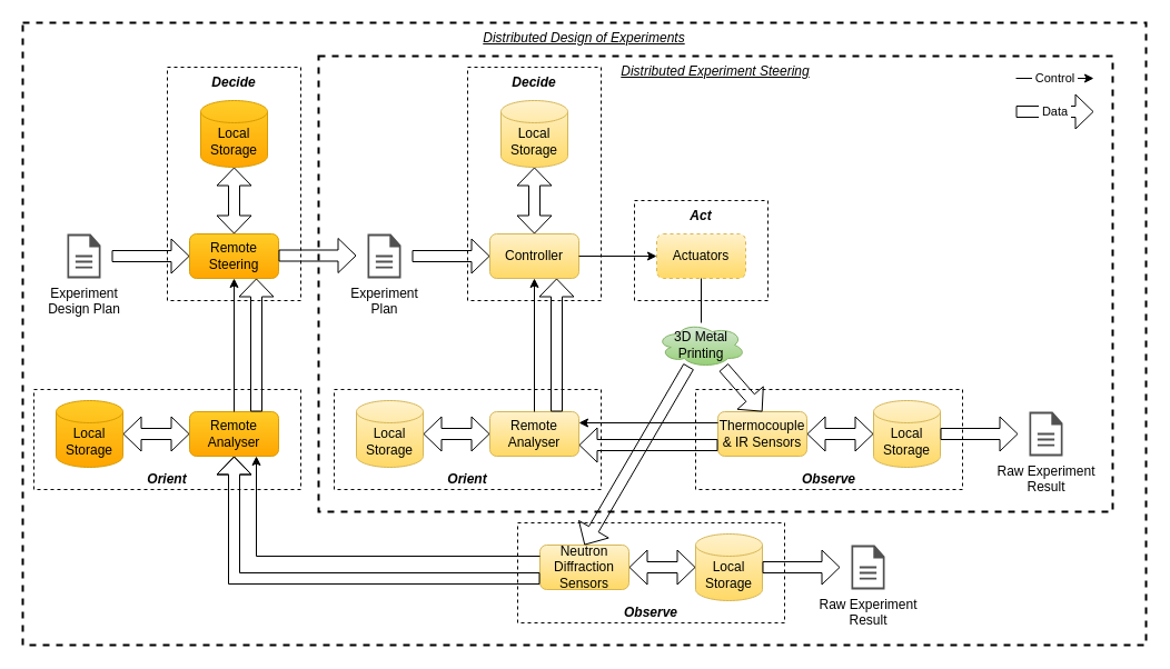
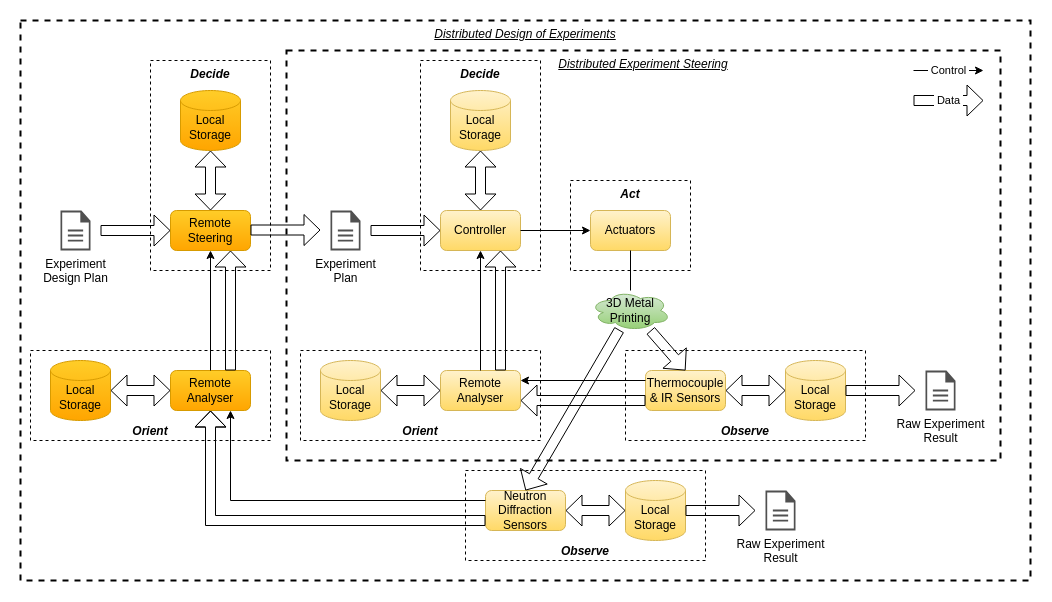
  <mxCell id="0" />
  <mxCell id="1" parent="0" />
  <mxCell id="2" value="&lt;i style=&quot;&quot;&gt;&lt;u style=&quot;&quot;&gt;Distributed Design of Experiments&lt;/u&gt;&lt;/i&gt;" style="rounded=0;whiteSpace=wrap;html=1;dashed=1;fillColor=none;verticalAlign=top;strokeWidth=2;" parent="1" vertex="1"><mxGeometry x="20" y="20" width="1010" height="560" as="geometry" /></mxCell>
  <mxCell id="3" value="&lt;i style=&quot;&quot;&gt;&lt;u&gt;Distributed Experiment Steering&lt;/u&gt;&lt;/i&gt;" style="rounded=0;whiteSpace=wrap;html=1;dashed=1;fillColor=none;verticalAlign=top;strokeWidth=2;" parent="1" vertex="1"><mxGeometry x="286" y="50" width="714" height="410" as="geometry" /></mxCell>
  <mxCell id="4" value="&lt;i&gt;&lt;b&gt;Orient&lt;/b&gt;&lt;/i&gt;" style="rounded=0;whiteSpace=wrap;html=1;dashed=1;fillColor=none;verticalAlign=bottom;" parent="1" vertex="1"><mxGeometry x="300" y="350" width="240" height="90" as="geometry" /></mxCell>
  <mxCell id="5" value="&lt;b&gt;&lt;i&gt;Decide&lt;/i&gt;&lt;/b&gt;" style="rounded=0;whiteSpace=wrap;html=1;dashed=1;fillColor=none;verticalAlign=top;" parent="1" vertex="1"><mxGeometry x="420" y="60" width="120" height="210" as="geometry" /></mxCell>
  <mxCell id="6" value="&lt;b&gt;&lt;i&gt;Act&lt;/i&gt;&lt;/b&gt;" style="rounded=0;whiteSpace=wrap;html=1;dashed=1;fillColor=none;verticalAlign=top;" parent="1" vertex="1"><mxGeometry x="570" y="180" width="120" height="90" as="geometry" /></mxCell>
  <mxCell id="7" value="&lt;i&gt;&lt;b&gt;Observe&lt;/b&gt;&lt;/i&gt;" style="rounded=0;whiteSpace=wrap;html=1;dashed=1;fillColor=none;verticalAlign=bottom;" parent="1" vertex="1"><mxGeometry x="625" y="350" width="240" height="90" as="geometry" /></mxCell>
  <mxCell id="8" value="Experiment&lt;br&gt;Plan" style="sketch=0;pointerEvents=1;shadow=0;dashed=0;html=1;strokeColor=none;fillColor=#505050;labelPosition=center;verticalLabelPosition=bottom;verticalAlign=top;outlineConnect=0;align=center;shape=mxgraph.office.concepts.document;" parent="1" vertex="1"><mxGeometry x="330" y="210" width="30" height="40" as="geometry" /></mxCell>
  <mxCell id="9" value="Controller" style="rounded=1;whiteSpace=wrap;html=1;fillColor=#fff2cc;gradientColor=#ffd966;strokeColor=#d6b656;" parent="1" vertex="1"><mxGeometry x="440" y="210" width="80" height="40" as="geometry" /></mxCell>
  <mxCell id="10" value="" style="endArrow=classic;html=1;rounded=0;exitX=1;exitY=0.5;exitDx=0;exitDy=0;entryX=0;entryY=0.5;entryDx=0;entryDy=0;" parent="1" source="9" target="13" edge="1"><mxGeometry width="50" height="50" relative="1" as="geometry"><mxPoint x="500" y="440" as="sourcePoint" /><mxPoint x="510" y="260" as="targetPoint" /></mxGeometry></mxCell>
  <mxCell id="11" value="3D Metal Printing" style="ellipse;shape=cloud;whiteSpace=wrap;html=1;fillColor=#d5e8d4;gradientColor=#97d077;strokeColor=#82b366;" parent="1" vertex="1"><mxGeometry x="590" y="290" width="80" height="40" as="geometry" /></mxCell>
  <mxCell id="12" value="Thermocouple&lt;br&gt;&amp;amp; IR Sensors" style="rounded=1;whiteSpace=wrap;html=1;fillColor=#fff2cc;gradientColor=#ffd966;strokeColor=#d6b656;" parent="1" vertex="1"><mxGeometry x="645" y="370" width="80" height="40" as="geometry" /></mxCell>
- <mxCell id="13" value="Actuators" style="rounded=1;whiteSpace=wrap;html=1;fillColor=#fff2cc;gradientColor=#ffd966;strokeColor=#d6b656;dashed=1;" parent="1" vertex="1"><mxGeometry x="590" y="210" width="80" height="40" as="geometry" /></mxCell>
+ <mxCell id="13" value="Actuators" style="rounded=1;whiteSpace=wrap;html=1;fillColor=#fff2cc;gradientColor=#ffd966;strokeColor=#d6b656;" parent="1" vertex="1"><mxGeometry x="590" y="210" width="80" height="40" as="geometry" /></mxCell>
  <mxCell id="14" value="" style="endArrow=none;html=1;rounded=0;exitX=0.5;exitY=1;exitDx=0;exitDy=0;entryX=0.5;entryY=0;entryDx=0;entryDy=0;" parent="1" source="13" target="11" edge="1"><mxGeometry width="50" height="50" relative="1" as="geometry"><mxPoint x="510" y="490" as="sourcePoint" /><mxPoint x="760" y="280" as="targetPoint" /></mxGeometry></mxCell>
  <mxCell id="15" value="Remote&lt;br&gt;Analyser" style="rounded=1;whiteSpace=wrap;html=1;fillColor=#fff2cc;gradientColor=#ffd966;strokeColor=#d6b656;" parent="1" vertex="1"><mxGeometry x="440" y="370" width="80" height="40" as="geometry" /></mxCell>
  <mxCell id="16" value="" style="endArrow=classic;html=1;rounded=0;exitX=0;exitY=0.25;exitDx=0;exitDy=0;entryX=1;entryY=0.25;entryDx=0;entryDy=0;" parent="1" source="12" target="15" edge="1"><mxGeometry width="50" height="50" relative="1" as="geometry"><mxPoint x="520" y="500" as="sourcePoint" /><mxPoint x="570" y="450" as="targetPoint" /></mxGeometry></mxCell>
  <mxCell id="17" value="" style="endArrow=classic;html=1;rounded=0;exitX=0.5;exitY=0;exitDx=0;exitDy=0;entryX=0.5;entryY=1;entryDx=0;entryDy=0;" parent="1" source="15" target="9" edge="1"><mxGeometry width="50" height="50" relative="1" as="geometry"><mxPoint x="520" y="500" as="sourcePoint" /><mxPoint x="570" y="450" as="targetPoint" /></mxGeometry></mxCell>
  <mxCell id="18" value="&lt;br&gt;Local&lt;br&gt;Storage" style="strokeWidth=1;html=1;shape=mxgraph.flowchart.database;whiteSpace=wrap;labelBackgroundColor=none;fillColor=#fff2cc;gradientColor=#ffd966;strokeColor=#d6b656;" parent="1" vertex="1"><mxGeometry x="785" y="360" width="60" height="60" as="geometry" /></mxCell>
  <mxCell id="19" value="" style="shape=flexArrow;endArrow=classic;html=1;rounded=0;exitX=1;exitY=0.5;exitDx=0;exitDy=0;endSize=5;startSize=5;startArrow=block;" parent="1" source="12" target="18" edge="1"><mxGeometry width="50" height="50" relative="1" as="geometry"><mxPoint x="505" y="480" as="sourcePoint" /><mxPoint x="785" y="440" as="targetPoint" /></mxGeometry></mxCell>
  <mxCell id="20" value="" style="shape=flexArrow;endArrow=classic;html=1;rounded=0;entryX=1;entryY=0.5;entryDx=0;entryDy=0;startArrow=block;startSize=5;endSize=5;entryPerimeter=0;" parent="1" source="15" target="23" edge="1"><mxGeometry width="50" height="50" relative="1" as="geometry"><mxPoint x="600" y="360" as="sourcePoint" /><mxPoint x="670" y="360" as="targetPoint" /></mxGeometry></mxCell>
  <mxCell id="21" value="" style="shape=flexArrow;endArrow=classic;html=1;rounded=0;entryX=0.5;entryY=0;entryDx=0;entryDy=0;endSize=5;startSize=5;" parent="1" target="12" edge="1"><mxGeometry width="50" height="50" relative="1" as="geometry"><mxPoint x="650" y="330" as="sourcePoint" /><mxPoint x="600" y="341" as="targetPoint" /></mxGeometry></mxCell>
  <mxCell id="22" value="" style="shape=flexArrow;endArrow=classic;html=1;rounded=0;endSize=5;startSize=5;entryX=0;entryY=0.5;entryDx=0;entryDy=0;" parent="1" target="9" edge="1"><mxGeometry width="50" height="50" relative="1" as="geometry"><mxPoint x="370" y="230" as="sourcePoint" /><mxPoint x="820" y="330" as="targetPoint" /></mxGeometry></mxCell>
  <mxCell id="23" value="&lt;br&gt;Local&lt;br&gt;Storage" style="strokeWidth=1;html=1;shape=mxgraph.flowchart.database;whiteSpace=wrap;labelBackgroundColor=none;fillColor=#fff2cc;gradientColor=#ffd966;strokeColor=#d6b656;" parent="1" vertex="1"><mxGeometry x="320" y="360" width="60" height="60" as="geometry" /></mxCell>
  <mxCell id="24" value="&lt;br&gt;Local&lt;br&gt;Storage" style="strokeWidth=1;html=1;shape=mxgraph.flowchart.database;whiteSpace=wrap;labelBackgroundColor=none;fillColor=#fff2cc;gradientColor=#ffd966;strokeColor=#d6b656;" parent="1" vertex="1"><mxGeometry x="450" y="90" width="60" height="60" as="geometry" /></mxCell>
  <mxCell id="25" value="" style="shape=flexArrow;endArrow=classic;html=1;rounded=0;startArrow=block;startSize=5;endSize=5;" parent="1" source="24" target="9" edge="1"><mxGeometry width="50" height="50" relative="1" as="geometry"><mxPoint x="490" y="420" as="sourcePoint" /><mxPoint x="490" y="460" as="targetPoint" /></mxGeometry></mxCell>
  <mxCell id="26" value="" style="shape=flexArrow;endArrow=classic;html=1;rounded=0;endSize=5;startSize=5;entryX=1;entryY=0.75;entryDx=0;entryDy=0;exitX=0;exitY=0.75;exitDx=0;exitDy=0;" parent="1" source="12" target="15" edge="1"><mxGeometry width="50" height="50" relative="1" as="geometry"><mxPoint x="720" y="500" as="sourcePoint" /><mxPoint x="500" y="540" as="targetPoint" /></mxGeometry></mxCell>
  <mxCell id="27" value="" style="shape=flexArrow;endArrow=classic;html=1;rounded=0;endSize=5;startSize=5;entryX=0.75;entryY=1;entryDx=0;entryDy=0;exitX=0.75;exitY=0;exitDx=0;exitDy=0;" parent="1" source="15" target="9" edge="1"><mxGeometry width="50" height="50" relative="1" as="geometry"><mxPoint x="670" y="420" as="sourcePoint" /><mxPoint x="530" y="420" as="targetPoint" /></mxGeometry></mxCell>
  <mxCell id="28" value="Raw Experiment&lt;br&gt;Result" style="sketch=0;pointerEvents=1;shadow=0;dashed=0;html=1;strokeColor=none;fillColor=#505050;labelPosition=center;verticalLabelPosition=bottom;verticalAlign=top;outlineConnect=0;align=center;shape=mxgraph.office.concepts.document;" parent="1" vertex="1"><mxGeometry x="925" y="370" width="30" height="40" as="geometry" /></mxCell>
  <mxCell id="29" value="" style="shape=flexArrow;endArrow=classic;html=1;rounded=0;endSize=5;startSize=5;exitX=1;exitY=0.5;exitDx=0;exitDy=0;exitPerimeter=0;" parent="1" source="18" edge="1"><mxGeometry width="50" height="50" relative="1" as="geometry"><mxPoint x="945" y="240" as="sourcePoint" /><mxPoint x="915" y="390" as="targetPoint" /></mxGeometry></mxCell>
  <mxCell id="30" value="&amp;nbsp;Control&amp;nbsp;" style="endArrow=classic;html=1;rounded=0;entryX=0;entryY=0.5;entryDx=0;entryDy=0;" parent="1" edge="1"><mxGeometry width="50" height="50" relative="1" as="geometry"><mxPoint x="913" y="70" as="sourcePoint" /><mxPoint x="983" y="70" as="targetPoint" /></mxGeometry></mxCell>
  <mxCell id="31" value="&amp;nbsp;Data&amp;nbsp;" style="shape=flexArrow;endArrow=classic;html=1;rounded=0;endSize=5;startSize=5;" parent="1" edge="1"><mxGeometry width="50" height="50" relative="1" as="geometry"><mxPoint x="913" y="100" as="sourcePoint" /><mxPoint x="983" y="100" as="targetPoint" /></mxGeometry></mxCell>
  <mxCell id="32" value="&lt;i&gt;&lt;b&gt;Orient&lt;/b&gt;&lt;/i&gt;" style="rounded=0;whiteSpace=wrap;html=1;dashed=1;fillColor=none;verticalAlign=bottom;" parent="1" vertex="1"><mxGeometry x="30" y="350" width="240" height="90" as="geometry" /></mxCell>
  <mxCell id="33" value="&lt;b&gt;&lt;i&gt;Decide&lt;/i&gt;&lt;/b&gt;" style="rounded=0;whiteSpace=wrap;html=1;dashed=1;fillColor=none;verticalAlign=top;" parent="1" vertex="1"><mxGeometry x="150" y="60" width="120" height="210" as="geometry" /></mxCell>
  <mxCell id="34" value="Experiment&lt;br&gt;Design Plan" style="sketch=0;pointerEvents=1;shadow=0;dashed=0;html=1;strokeColor=none;fillColor=#505050;labelPosition=center;verticalLabelPosition=bottom;verticalAlign=top;outlineConnect=0;align=center;shape=mxgraph.office.concepts.document;" parent="1" vertex="1"><mxGeometry x="60" y="210" width="30" height="40" as="geometry" /></mxCell>
  <mxCell id="35" value="Remote&lt;br&gt;Steering" style="rounded=1;whiteSpace=wrap;html=1;fillColor=#ffcd28;gradientColor=#ffa500;strokeColor=#d79b00;" parent="1" vertex="1"><mxGeometry x="170" y="210" width="80" height="40" as="geometry" /></mxCell>
  <mxCell id="36" value="Remote&lt;br&gt;Analyser" style="rounded=1;whiteSpace=wrap;html=1;fillColor=#ffcd28;gradientColor=#ffa500;strokeColor=#d79b00;" parent="1" vertex="1"><mxGeometry x="170" y="370" width="80" height="40" as="geometry" /></mxCell>
  <mxCell id="37" value="" style="endArrow=classic;html=1;rounded=0;exitX=0.5;exitY=0;exitDx=0;exitDy=0;entryX=0.5;entryY=1;entryDx=0;entryDy=0;" parent="1" source="36" target="35" edge="1"><mxGeometry width="50" height="50" relative="1" as="geometry"><mxPoint x="250" y="500" as="sourcePoint" /><mxPoint x="300" y="450" as="targetPoint" /></mxGeometry></mxCell>
  <mxCell id="38" value="" style="shape=flexArrow;endArrow=classic;html=1;rounded=0;entryX=1;entryY=0.5;entryDx=0;entryDy=0;startArrow=block;startSize=5;endSize=5;entryPerimeter=0;" parent="1" source="36" target="40" edge="1"><mxGeometry width="50" height="50" relative="1" as="geometry"><mxPoint x="330" y="360" as="sourcePoint" /><mxPoint x="400" y="360" as="targetPoint" /></mxGeometry></mxCell>
  <mxCell id="39" value="" style="shape=flexArrow;endArrow=classic;html=1;rounded=0;endSize=5;startSize=5;entryX=0;entryY=0.5;entryDx=0;entryDy=0;" parent="1" target="35" edge="1"><mxGeometry width="50" height="50" relative="1" as="geometry"><mxPoint x="100" y="230" as="sourcePoint" /><mxPoint x="550" y="330" as="targetPoint" /></mxGeometry></mxCell>
  <mxCell id="40" value="&lt;br&gt;Local&lt;br&gt;Storage" style="strokeWidth=1;html=1;shape=mxgraph.flowchart.database;whiteSpace=wrap;labelBackgroundColor=none;fillColor=#ffcd28;gradientColor=#ffa500;strokeColor=#d79b00;" parent="1" vertex="1"><mxGeometry x="50" y="360" width="60" height="60" as="geometry" /></mxCell>
  <mxCell id="41" value="&lt;br&gt;Local&lt;br&gt;Storage" style="strokeWidth=1;html=1;shape=mxgraph.flowchart.database;whiteSpace=wrap;labelBackgroundColor=none;fillColor=#ffcd28;gradientColor=#ffa500;strokeColor=#d79b00;" parent="1" vertex="1"><mxGeometry x="180" y="90" width="60" height="60" as="geometry" /></mxCell>
  <mxCell id="42" value="" style="shape=flexArrow;endArrow=classic;html=1;rounded=0;startArrow=block;startSize=5;endSize=5;" parent="1" source="41" target="35" edge="1"><mxGeometry width="50" height="50" relative="1" as="geometry"><mxPoint x="220" y="420" as="sourcePoint" /><mxPoint x="220" y="460" as="targetPoint" /></mxGeometry></mxCell>
  <mxCell id="43" value="" style="shape=flexArrow;endArrow=classic;html=1;rounded=0;endSize=5;startSize=5;entryX=0.75;entryY=1;entryDx=0;entryDy=0;exitX=0.75;exitY=0;exitDx=0;exitDy=0;" parent="1" source="36" target="35" edge="1"><mxGeometry width="50" height="50" relative="1" as="geometry"><mxPoint x="400" y="420" as="sourcePoint" /><mxPoint x="260" y="420" as="targetPoint" /></mxGeometry></mxCell>
  <mxCell id="44" value="" style="shape=flexArrow;endArrow=classic;html=1;rounded=0;endSize=5;startSize=5;entryX=0;entryY=0.5;entryDx=0;entryDy=0;" parent="1" edge="1"><mxGeometry width="50" height="50" relative="1" as="geometry"><mxPoint x="250" y="229.5" as="sourcePoint" /><mxPoint x="320" y="229.5" as="targetPoint" /></mxGeometry></mxCell>
  <mxCell id="45" value="&lt;i&gt;&lt;b&gt;Observe&lt;/b&gt;&lt;/i&gt;" style="rounded=0;whiteSpace=wrap;html=1;dashed=1;fillColor=none;verticalAlign=bottom;" parent="1" vertex="1"><mxGeometry x="465" y="470" width="240" height="90" as="geometry" /></mxCell>
  <mxCell id="46" value="Neutron Diffraction&lt;br&gt;Sensors" style="rounded=1;whiteSpace=wrap;html=1;fillColor=#fff2cc;gradientColor=#ffd966;strokeColor=#d6b656;" parent="1" vertex="1"><mxGeometry x="485" y="490" width="80" height="40" as="geometry" /></mxCell>
  <mxCell id="47" value="&lt;br&gt;Local&lt;br&gt;Storage" style="strokeWidth=1;html=1;shape=mxgraph.flowchart.database;whiteSpace=wrap;labelBackgroundColor=none;fillColor=#fff2cc;gradientColor=#ffd966;strokeColor=#d6b656;" parent="1" vertex="1"><mxGeometry x="625" y="480" width="60" height="60" as="geometry" /></mxCell>
  <mxCell id="48" value="" style="shape=flexArrow;endArrow=classic;html=1;rounded=0;exitX=1;exitY=0.5;exitDx=0;exitDy=0;endSize=5;startSize=5;startArrow=block;" parent="1" source="46" target="47" edge="1"><mxGeometry width="50" height="50" relative="1" as="geometry"><mxPoint x="345" y="600" as="sourcePoint" /><mxPoint x="625" y="560" as="targetPoint" /></mxGeometry></mxCell>
  <mxCell id="49" value="Raw Experiment&lt;br&gt;Result" style="sketch=0;pointerEvents=1;shadow=0;dashed=0;html=1;strokeColor=none;fillColor=#505050;labelPosition=center;verticalLabelPosition=bottom;verticalAlign=top;outlineConnect=0;align=center;shape=mxgraph.office.concepts.document;" parent="1" vertex="1"><mxGeometry x="765" y="490" width="30" height="40" as="geometry" /></mxCell>
  <mxCell id="50" value="" style="shape=flexArrow;endArrow=classic;html=1;rounded=0;endSize=5;startSize=5;exitX=1;exitY=0.5;exitDx=0;exitDy=0;exitPerimeter=0;" parent="1" source="47" edge="1"><mxGeometry width="50" height="50" relative="1" as="geometry"><mxPoint x="785" y="360" as="sourcePoint" /><mxPoint x="755" y="510" as="targetPoint" /></mxGeometry></mxCell>
  <mxCell id="51" value="" style="shape=flexArrow;endArrow=classic;html=1;rounded=0;endSize=5;startSize=5;entryX=0.5;entryY=0;entryDx=0;entryDy=0;" parent="1" source="11" target="46" edge="1"><mxGeometry width="50" height="50" relative="1" as="geometry"><mxPoint x="644" y="338" as="sourcePoint" /><mxPoint x="560" y="460" as="targetPoint" /></mxGeometry></mxCell>
  <mxCell id="52" value="" style="shape=flexArrow;endArrow=classic;html=1;rounded=0;endSize=5;startSize=5;exitX=0;exitY=0.75;exitDx=0;exitDy=0;entryX=0.5;entryY=1;entryDx=0;entryDy=0;" parent="1" source="46" target="36" edge="1"><mxGeometry width="50" height="50" relative="1" as="geometry"><mxPoint x="655" y="410" as="sourcePoint" /><mxPoint x="70" y="560" as="targetPoint" /><Array as="points"><mxPoint x="210" y="520" /></Array></mxGeometry></mxCell>
  <mxCell id="53" value="" style="endArrow=classic;html=1;rounded=0;exitX=0;exitY=0.25;exitDx=0;exitDy=0;entryX=0.75;entryY=1;entryDx=0;entryDy=0;" parent="1" source="46" target="36" edge="1"><mxGeometry width="50" height="50" relative="1" as="geometry"><mxPoint x="655" y="390" as="sourcePoint" /><mxPoint x="530" y="390" as="targetPoint" /><Array as="points"><mxPoint x="230" y="500" /></Array></mxGeometry></mxCell>
